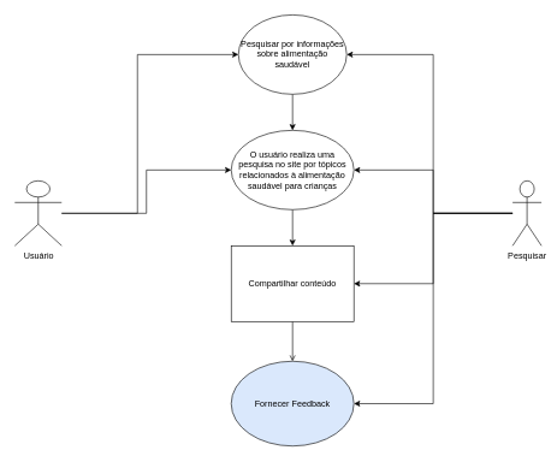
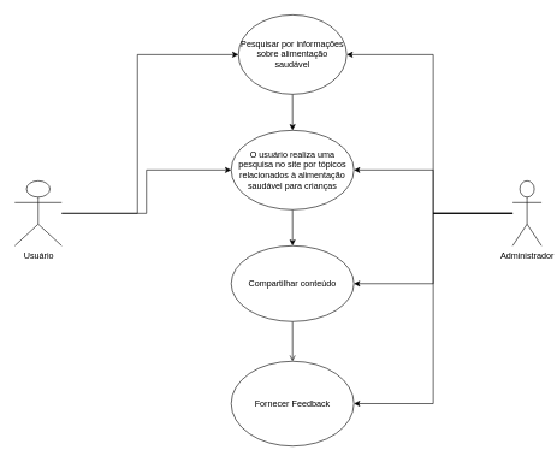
  <mxCell id="0" />
  <mxCell id="1" parent="0" />
  <mxCell id="2" value="" style="edgeStyle=orthogonalEdgeStyle;rounded=0;orthogonalLoop=1;jettySize=auto;html=1;" parent="1" source="3" target="5" edge="1"><mxGeometry relative="1" as="geometry" /></mxCell>
  <mxCell id="3" value="Pesquisar por informações sobre alimentação saudável" style="ellipse;whiteSpace=wrap;html=1;" parent="1" vertex="1"><mxGeometry x="330" y="20" width="150" height="110" as="geometry" /></mxCell>
  <mxCell id="4" value="" style="edgeStyle=orthogonalEdgeStyle;rounded=0;orthogonalLoop=1;jettySize=auto;html=1;" parent="1" source="5" target="7" edge="1"><mxGeometry relative="1" as="geometry" /></mxCell>
  <mxCell id="5" value="O usuário realiza uma pesquisa no site por tópicos relacionados à alimentação saudável para crianças" style="ellipse;whiteSpace=wrap;html=1;" parent="1" vertex="1"><mxGeometry x="320" y="180" width="170" height="110" as="geometry" /></mxCell>
  <mxCell id="6" value="" style="edgeStyle=orthogonalEdgeStyle;rounded=0;orthogonalLoop=1;jettySize=auto;html=1;endArrow=open;" parent="1" source="7" target="8" edge="1"><mxGeometry relative="1" as="geometry" /></mxCell>
- <mxCell id="7" value="Compartilhar conteúdo" style="whiteSpace=wrap;html=1;rounded=0;" parent="1" vertex="1"><mxGeometry x="320" y="340" width="170" height="105" as="geometry" /></mxCell>
- <mxCell id="8" value="Fornecer Feedback" style="ellipse;whiteSpace=wrap;html=1;fillColor=#dae8fc;" parent="1" vertex="1"><mxGeometry x="320" y="500" width="170" height="117.5" as="geometry" /></mxCell>
+ <mxCell id="7" value="Compartilhar conteúdo" style="ellipse;whiteSpace=wrap;html=1;" parent="1" vertex="1"><mxGeometry x="320" y="340" width="170" height="105" as="geometry" /></mxCell>
+ <mxCell id="8" value="Fornecer Feedback" style="ellipse;whiteSpace=wrap;html=1;" parent="1" vertex="1"><mxGeometry x="320" y="500" width="170" height="117.5" as="geometry" /></mxCell>
  <mxCell id="9" style="edgeStyle=orthogonalEdgeStyle;rounded=0;orthogonalLoop=1;jettySize=auto;html=1;entryX=0;entryY=0.5;entryDx=0;entryDy=0;" parent="1" source="11" target="3" edge="1"><mxGeometry relative="1" as="geometry"><Array as="points"><mxPoint x="190" y="295" /><mxPoint x="190" y="75" /></Array></mxGeometry></mxCell>
  <mxCell id="10" style="edgeStyle=orthogonalEdgeStyle;rounded=0;orthogonalLoop=1;jettySize=auto;html=1;" parent="1" source="11" target="5" edge="1"><mxGeometry relative="1" as="geometry" /></mxCell>
  <mxCell id="11" value="Usuário" style="shape=umlActor;verticalLabelPosition=bottom;verticalAlign=top;html=1;outlineConnect=0;" parent="1" vertex="1"><mxGeometry x="20" y="250" width="65" height="90" as="geometry" /></mxCell>
  <mxCell id="12" style="edgeStyle=orthogonalEdgeStyle;rounded=0;orthogonalLoop=1;jettySize=auto;html=1;entryX=1;entryY=0.5;entryDx=0;entryDy=0;" parent="1" source="16" target="3" edge="1"><mxGeometry relative="1" as="geometry"><Array as="points"><mxPoint x="600" y="295" /><mxPoint x="600" y="75" /></Array></mxGeometry></mxCell>
  <mxCell id="13" style="edgeStyle=orthogonalEdgeStyle;rounded=0;orthogonalLoop=1;jettySize=auto;html=1;entryX=1;entryY=0.5;entryDx=0;entryDy=0;" parent="1" source="16" target="8" edge="1"><mxGeometry relative="1" as="geometry" /></mxCell>
  <mxCell id="14" style="edgeStyle=orthogonalEdgeStyle;rounded=0;orthogonalLoop=1;jettySize=auto;html=1;" parent="1" source="16" target="5" edge="1"><mxGeometry relative="1" as="geometry" /></mxCell>
  <mxCell id="15" style="edgeStyle=orthogonalEdgeStyle;rounded=0;orthogonalLoop=1;jettySize=auto;html=1;entryX=1;entryY=0.5;entryDx=0;entryDy=0;" parent="1" source="16" target="7" edge="1"><mxGeometry relative="1" as="geometry" /></mxCell>
- <mxCell id="16" value="Pesquisar" style="shape=umlActor;verticalLabelPosition=bottom;verticalAlign=top;html=1;outlineConnect=0;fontStyle=0" parent="1" vertex="1"><mxGeometry x="710" y="250" width="40" height="90" as="geometry" /></mxCell>
+ <mxCell id="16" value="Administrador" style="shape=umlActor;verticalLabelPosition=bottom;verticalAlign=top;html=1;outlineConnect=0;fontStyle=0" parent="1" vertex="1"><mxGeometry x="710" y="250" width="40" height="90" as="geometry" /></mxCell>
